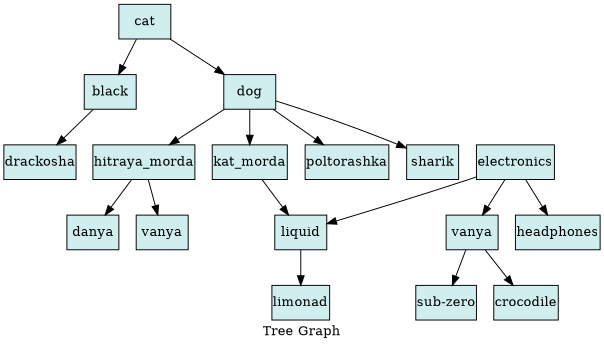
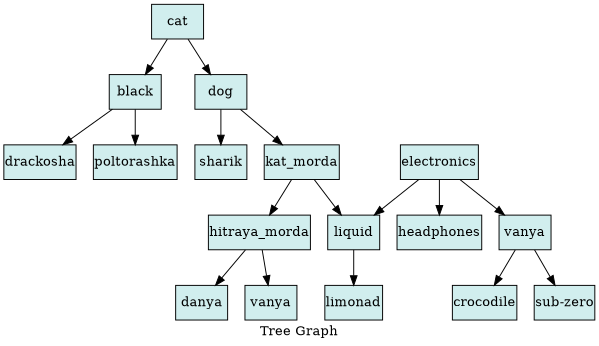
  digraph {
    label="Tree Graph"
    rankdir=TB
    node [fillcolor=lightcyan2 fontcolor="#000000" margin=0.01 shape=record style=filled]
    n1 [label="{cat}"]
    n2 [label="{black}"]
    n3 [label="{dog}"]
    n4 [label="{drackosha}"]
    n5 [label="{poltorashka}"]
    n6 [label="{sharik}"]
    n7 [label="{kat_morda}"]
    n8 [label="{hitraya_morda}"]
    n9 [label="{liquid}"]
    n10 [label="{danya}"]
    n11 [label="{vanya}"]
    n12 [label="{limonad}"]
    n13 [label="{electronics}"]
    n14 [label="{headphones}"]
    n15 [label="{vanya}"]
    n16 [label="{crocodile}"]
    n17 [label="{sub-zero}"]
    n1 -> n2
    n1 -> n3
    n2 -> n4
-   n3 -> n5
+   n2 -> n5
    n3 -> n6
    n3 -> n7
-   n3 -> n8
+   n7 -> n8
    n7 -> n9
    n8 -> n10
    n8 -> n11
    n9 -> n12
    n13 -> n9
    n13 -> n14
    n13 -> n15
    n15 -> n16
    n15 -> n17
  }
